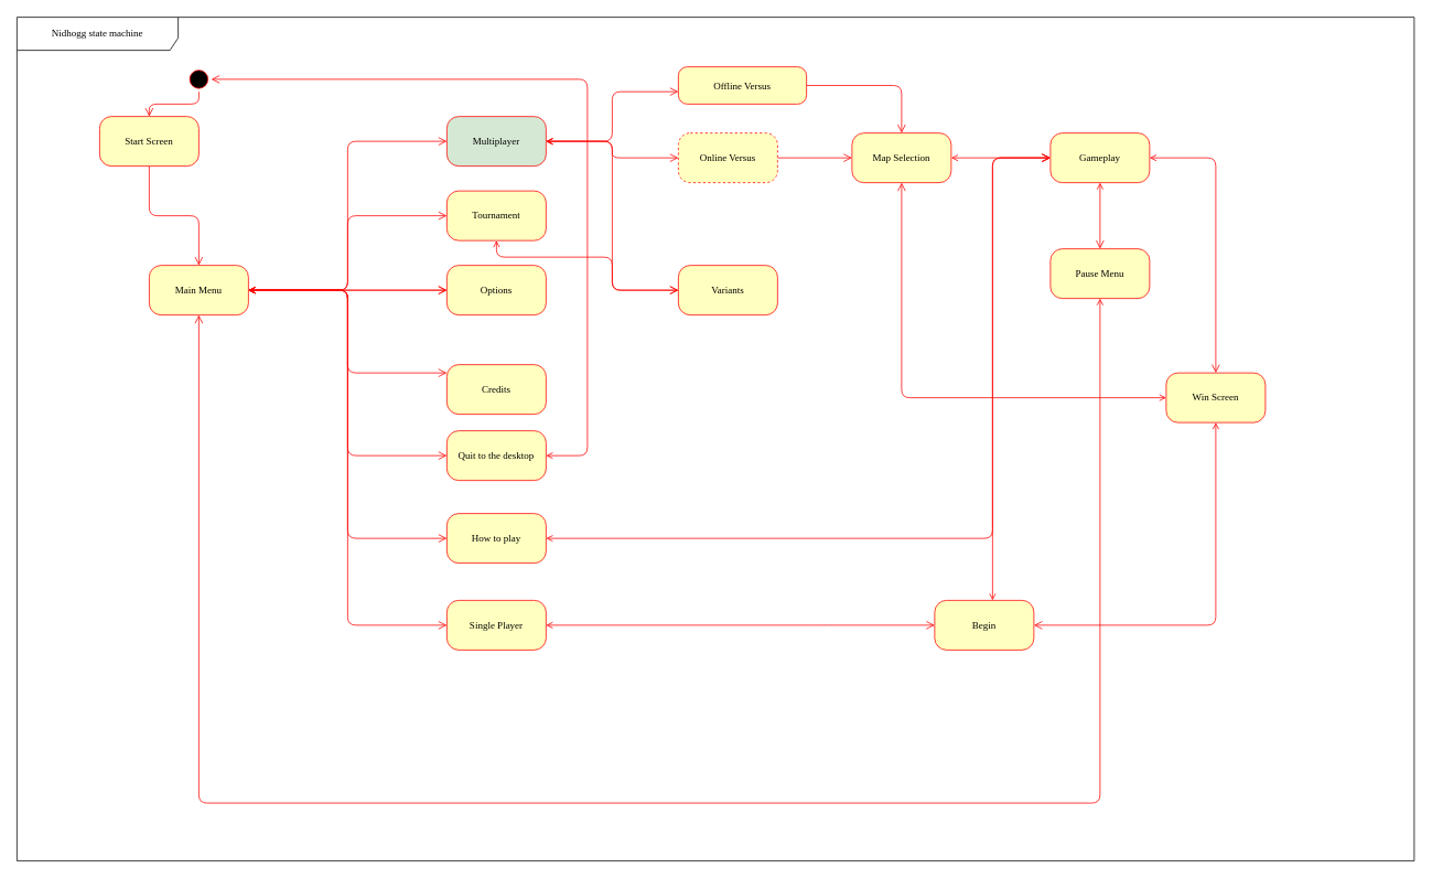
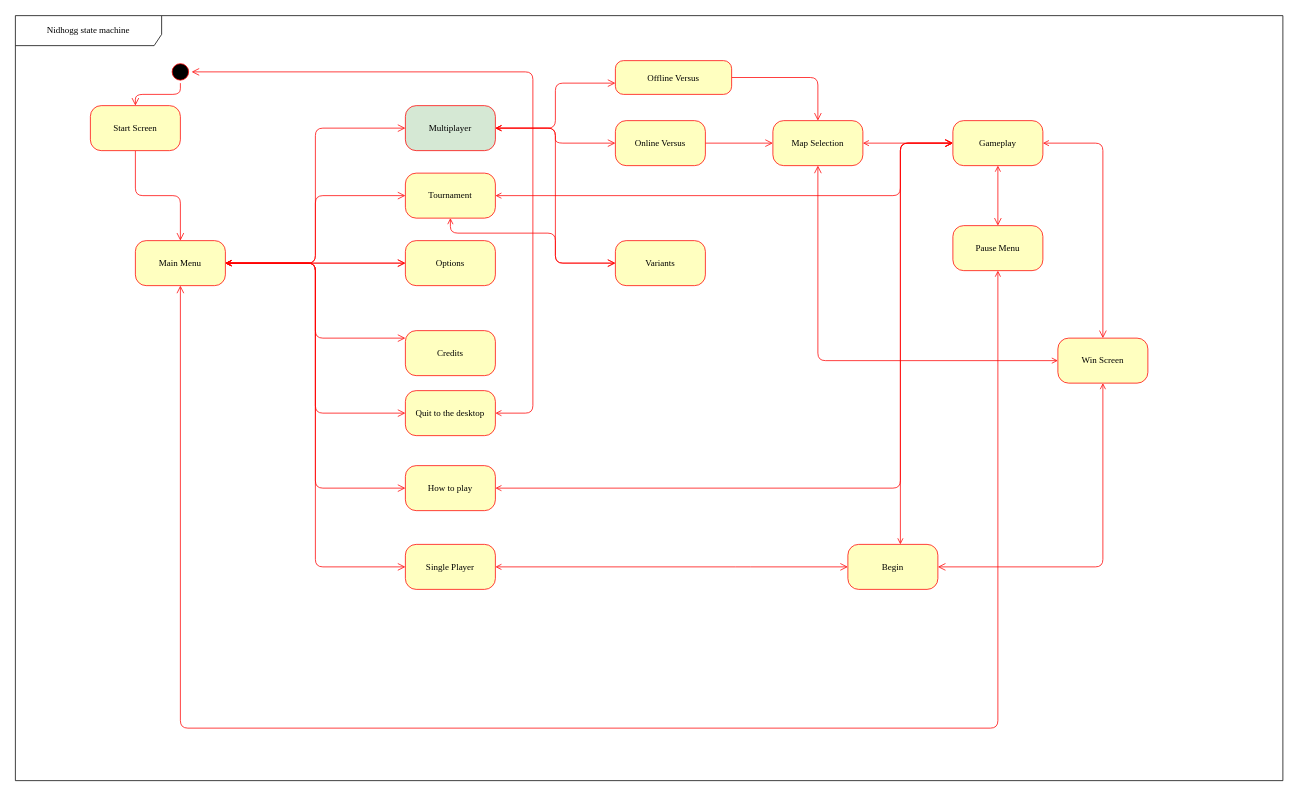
  <mxCell id="0" />
  <mxCell id="1" parent="0" />
  <mxCell id="2" value="Nidhogg state machine" style="shape=umlFrame;whiteSpace=wrap;html=1;rounded=1;shadow=0;comic=0;labelBackgroundColor=none;strokeWidth=1;fontFamily=Verdana;fontSize=12;align=center;movable=0;resizable=0;rotatable=0;deletable=0;editable=0;locked=1;connectable=0;width=195;height=40;" parent="1" vertex="1"><mxGeometry x="20" y="20" width="1690" height="1020" as="geometry" /></mxCell>
  <mxCell id="3" value="" style="ellipse;html=1;shape=startState;fillColor=#000000;strokeColor=#ff0000;rounded=1;shadow=0;comic=0;labelBackgroundColor=none;fontFamily=Verdana;fontSize=12;fontColor=#000000;align=center;direction=south;" parent="1" vertex="1"><mxGeometry x="225" y="80" width="30" height="30" as="geometry" /></mxCell>
  <mxCell id="4" style="edgeStyle=orthogonalEdgeStyle;rounded=1;orthogonalLoop=1;jettySize=auto;html=1;entryX=0.5;entryY=0;entryDx=0;entryDy=0;strokeColor=#ff0000;align=left;verticalAlign=middle;fontFamily=Verdana;fontSize=12;fontColor=default;labelBackgroundColor=none;endArrow=open;endSize=8;" parent="1" source="5" target="14" edge="1"><mxGeometry relative="1" as="geometry" /></mxCell>
  <mxCell id="5" value="Start Screen" style="rounded=1;whiteSpace=wrap;html=1;arcSize=24;fillColor=#ffffc0;strokeColor=#ff0000;shadow=0;comic=0;labelBackgroundColor=none;fontFamily=Verdana;fontSize=12;fontColor=#000000;align=center;" parent="1" vertex="1"><mxGeometry x="120" y="140" width="120" height="60" as="geometry" /></mxCell>
  <mxCell id="6" style="edgeStyle=orthogonalEdgeStyle;html=1;labelBackgroundColor=none;endArrow=open;endSize=8;strokeColor=#ff0000;fontFamily=Verdana;fontSize=12;align=left;" parent="1" source="3" target="5" edge="1"><mxGeometry relative="1" as="geometry" /></mxCell>
  <mxCell id="7" value="" style="edgeStyle=orthogonalEdgeStyle;rounded=1;orthogonalLoop=1;jettySize=auto;html=1;strokeColor=#ff0000;align=left;verticalAlign=middle;fontFamily=Verdana;fontSize=12;fontColor=default;labelBackgroundColor=none;endArrow=open;endSize=8;startArrow=open;startFill=0;" parent="1" source="14" target="18" edge="1"><mxGeometry relative="1" as="geometry"><Array as="points"><mxPoint x="420" y="350" /><mxPoint x="420" y="170" /></Array></mxGeometry></mxCell>
  <mxCell id="8" value="" style="edgeStyle=orthogonalEdgeStyle;rounded=1;orthogonalLoop=1;jettySize=auto;html=1;strokeColor=#ff0000;align=left;verticalAlign=middle;fontFamily=Verdana;fontSize=12;fontColor=default;labelBackgroundColor=none;endArrow=open;endSize=8;" parent="1" source="14" target="23" edge="1"><mxGeometry relative="1" as="geometry" /></mxCell>
  <mxCell id="9" value="" style="edgeStyle=orthogonalEdgeStyle;rounded=1;orthogonalLoop=1;jettySize=auto;html=1;strokeColor=#ff0000;align=left;verticalAlign=middle;fontFamily=Verdana;fontSize=12;fontColor=default;labelBackgroundColor=none;endArrow=open;endSize=8;startArrow=open;startFill=0;" parent="1" source="14" target="24" edge="1"><mxGeometry relative="1" as="geometry"><Array as="points"><mxPoint x="420" y="350" /><mxPoint x="420" y="450" /></Array></mxGeometry></mxCell>
  <mxCell id="10" value="" style="edgeStyle=orthogonalEdgeStyle;rounded=1;orthogonalLoop=1;jettySize=auto;html=1;strokeColor=#ff0000;align=left;verticalAlign=middle;fontFamily=Verdana;fontSize=12;fontColor=default;labelBackgroundColor=none;endArrow=open;endSize=8;startArrow=open;startFill=0;" parent="1" source="14" target="26" edge="1"><mxGeometry relative="1" as="geometry"><Array as="points"><mxPoint x="420" y="350" /><mxPoint x="420" y="550" /></Array></mxGeometry></mxCell>
  <mxCell id="11" value="" style="edgeStyle=orthogonalEdgeStyle;rounded=1;orthogonalLoop=1;jettySize=auto;html=1;strokeColor=#ff0000;align=left;verticalAlign=middle;fontFamily=Verdana;fontSize=12;fontColor=default;labelBackgroundColor=none;endArrow=open;endSize=8;startArrow=open;startFill=0;" parent="1" source="14" target="30" edge="1"><mxGeometry relative="1" as="geometry"><Array as="points"><mxPoint x="420" y="350" /><mxPoint x="420" y="755" /></Array></mxGeometry></mxCell>
  <mxCell id="12" style="edgeStyle=orthogonalEdgeStyle;rounded=1;orthogonalLoop=1;jettySize=auto;html=1;entryX=0;entryY=0.5;entryDx=0;entryDy=0;strokeColor=#ff0000;align=left;verticalAlign=middle;fontFamily=Verdana;fontSize=12;fontColor=default;labelBackgroundColor=none;endArrow=open;endSize=8;startArrow=open;startFill=0;" parent="1" source="14" target="21" edge="1"><mxGeometry relative="1" as="geometry"><Array as="points"><mxPoint x="420" y="350" /><mxPoint x="420" y="260" /></Array></mxGeometry></mxCell>
  <mxCell id="13" style="edgeStyle=orthogonalEdgeStyle;rounded=1;orthogonalLoop=1;jettySize=auto;html=1;entryX=0;entryY=0.5;entryDx=0;entryDy=0;strokeColor=#ff0000;align=left;verticalAlign=middle;fontFamily=Verdana;fontSize=12;fontColor=default;labelBackgroundColor=none;endArrow=open;endSize=8;startArrow=open;startFill=0;" parent="1" source="14" target="28" edge="1"><mxGeometry relative="1" as="geometry"><Array as="points"><mxPoint x="420" y="350" /><mxPoint x="420" y="650" /></Array></mxGeometry></mxCell>
  <mxCell id="14" value="Main Menu" style="rounded=1;whiteSpace=wrap;html=1;arcSize=24;fillColor=#ffffc0;strokeColor=#ff0000;shadow=0;comic=0;labelBackgroundColor=none;fontFamily=Verdana;fontSize=12;fontColor=#000000;align=center;" parent="1" vertex="1"><mxGeometry x="180" y="320" width="120" height="60" as="geometry" /></mxCell>
  <mxCell id="15" value="" style="edgeStyle=orthogonalEdgeStyle;rounded=1;orthogonalLoop=1;jettySize=auto;html=1;strokeColor=#ff0000;align=left;verticalAlign=middle;fontFamily=Verdana;fontSize=12;fontColor=default;labelBackgroundColor=none;endArrow=open;endSize=8;startArrow=open;startFill=0;" parent="1" source="18" target="32" edge="1"><mxGeometry relative="1" as="geometry"><Array as="points"><mxPoint x="740" y="170" /><mxPoint x="740" y="110" /></Array></mxGeometry></mxCell>
  <mxCell id="16" value="" style="edgeStyle=orthogonalEdgeStyle;rounded=1;orthogonalLoop=1;jettySize=auto;html=1;strokeColor=#ff0000;align=left;verticalAlign=middle;fontFamily=Verdana;fontSize=12;fontColor=default;labelBackgroundColor=none;endArrow=open;endSize=8;startArrow=open;startFill=0;" parent="1" source="18" target="34" edge="1"><mxGeometry relative="1" as="geometry"><Array as="points"><mxPoint x="740" y="170" /><mxPoint x="740" y="190" /></Array></mxGeometry></mxCell>
  <mxCell id="17" style="edgeStyle=orthogonalEdgeStyle;rounded=1;orthogonalLoop=1;jettySize=auto;html=1;entryX=0;entryY=0.5;entryDx=0;entryDy=0;strokeColor=#ff0000;align=left;verticalAlign=middle;fontFamily=Verdana;fontSize=12;fontColor=default;labelBackgroundColor=none;startArrow=open;startFill=0;endArrow=open;endSize=8;" edge="1" parent="1" source="18" target="35"><mxGeometry relative="1" as="geometry" /></mxCell>
  <mxCell id="18" value="Multiplayer" style="rounded=1;whiteSpace=wrap;html=1;arcSize=24;fillColor=#d5e8d4;strokeColor=#ff0000;shadow=0;comic=0;labelBackgroundColor=none;fontFamily=Verdana;fontSize=12;fontColor=#000000;align=center;" parent="1" vertex="1"><mxGeometry x="540" y="140" width="120" height="60" as="geometry" /></mxCell>
+ <mxCell id="19" style="edgeStyle=orthogonalEdgeStyle;rounded=1;orthogonalLoop=1;jettySize=auto;html=1;entryX=0;entryY=0.5;entryDx=0;entryDy=0;strokeColor=#ff0000;align=left;verticalAlign=middle;fontFamily=Verdana;fontSize=12;fontColor=default;labelBackgroundColor=none;startArrow=open;startFill=0;endArrow=open;endSize=8;" edge="1" parent="1" source="21" target="40"><mxGeometry relative="1" as="geometry"><Array as="points"><mxPoint x="1200" y="260" /><mxPoint x="1200" y="190" /></Array></mxGeometry></mxCell>
  <mxCell id="20" style="edgeStyle=orthogonalEdgeStyle;rounded=1;orthogonalLoop=1;jettySize=auto;html=1;entryX=0;entryY=0.5;entryDx=0;entryDy=0;strokeColor=#ff0000;align=left;verticalAlign=middle;fontFamily=Verdana;fontSize=12;fontColor=default;labelBackgroundColor=none;startArrow=open;startFill=0;endArrow=open;endSize=8;" edge="1" parent="1" source="21" target="35"><mxGeometry relative="1" as="geometry"><Array as="points"><mxPoint x="600" y="310" /><mxPoint x="740" y="310" /><mxPoint x="740" y="350" /></Array></mxGeometry></mxCell>
  <mxCell id="21" value="Tournament" style="rounded=1;whiteSpace=wrap;html=1;arcSize=24;fillColor=#ffffc0;strokeColor=#ff0000;shadow=0;comic=0;labelBackgroundColor=none;fontFamily=Verdana;fontSize=12;fontColor=#000000;align=center;" parent="1" vertex="1"><mxGeometry x="540" y="230" width="120" height="60" as="geometry" /></mxCell>
  <mxCell id="22" value="" style="edgeStyle=orthogonalEdgeStyle;rounded=1;orthogonalLoop=1;jettySize=auto;html=1;strokeColor=#ff0000;align=left;verticalAlign=middle;fontFamily=Verdana;fontSize=12;fontColor=default;labelBackgroundColor=none;endArrow=open;endSize=8;startArrow=open;startFill=0;" parent="1" source="14" target="23" edge="1"><mxGeometry relative="1" as="geometry"><mxPoint x="300" y="350" as="sourcePoint" /><mxPoint x="610" y="290" as="targetPoint" /></mxGeometry></mxCell>
  <mxCell id="23" value="Options" style="rounded=1;whiteSpace=wrap;html=1;arcSize=24;fillColor=#ffffc0;strokeColor=#ff0000;shadow=0;comic=0;labelBackgroundColor=none;fontFamily=Verdana;fontSize=12;fontColor=#000000;align=center;" parent="1" vertex="1"><mxGeometry x="540" y="320" width="120" height="60" as="geometry" /></mxCell>
  <mxCell id="24" value="Credits" style="rounded=1;whiteSpace=wrap;html=1;arcSize=24;fillColor=#ffffc0;strokeColor=#ff0000;shadow=0;comic=0;labelBackgroundColor=none;fontFamily=Verdana;fontSize=12;fontColor=#000000;align=center;" parent="1" vertex="1"><mxGeometry x="540" y="440" width="120" height="60" as="geometry" /></mxCell>
  <mxCell id="25" style="edgeStyle=orthogonalEdgeStyle;rounded=1;orthogonalLoop=1;jettySize=auto;html=1;entryX=0.5;entryY=0;entryDx=0;entryDy=0;strokeColor=#ff0000;align=left;verticalAlign=middle;fontFamily=Verdana;fontSize=12;fontColor=default;labelBackgroundColor=none;startArrow=open;startFill=0;endArrow=open;endSize=8;" edge="1" parent="1" source="26" target="3"><mxGeometry relative="1" as="geometry"><Array as="points"><mxPoint x="710" y="550" /><mxPoint x="710" y="95" /></Array></mxGeometry></mxCell>
  <mxCell id="26" value="Quit to the desktop" style="rounded=1;whiteSpace=wrap;html=1;arcSize=24;fillColor=#ffffc0;strokeColor=#ff0000;shadow=0;comic=0;labelBackgroundColor=none;fontFamily=Verdana;fontSize=12;fontColor=#000000;align=center;" parent="1" vertex="1"><mxGeometry x="540" y="520" width="120" height="60" as="geometry" /></mxCell>
  <mxCell id="27" style="edgeStyle=orthogonalEdgeStyle;rounded=1;orthogonalLoop=1;jettySize=auto;html=1;strokeColor=#ff0000;align=left;verticalAlign=middle;fontFamily=Verdana;fontSize=12;fontColor=default;labelBackgroundColor=none;startArrow=open;startFill=0;endArrow=open;endSize=8;entryX=0;entryY=0.5;entryDx=0;entryDy=0;" edge="1" parent="1" source="28" target="40"><mxGeometry relative="1" as="geometry"><mxPoint x="1230" y="270" as="targetPoint" /><Array as="points"><mxPoint x="1200" y="650" /><mxPoint x="1200" y="190" /></Array></mxGeometry></mxCell>
  <mxCell id="28" value="How to play" style="rounded=1;whiteSpace=wrap;html=1;arcSize=24;fillColor=#ffffc0;strokeColor=#ff0000;shadow=0;comic=0;labelBackgroundColor=none;fontFamily=Verdana;fontSize=12;fontColor=#000000;align=center;" parent="1" vertex="1"><mxGeometry x="540" y="620" width="120" height="60" as="geometry" /></mxCell>
  <mxCell id="29" value="" style="edgeStyle=orthogonalEdgeStyle;rounded=1;orthogonalLoop=1;jettySize=auto;html=1;strokeColor=#ff0000;align=left;verticalAlign=middle;fontFamily=Verdana;fontSize=12;fontColor=default;labelBackgroundColor=none;startArrow=open;startFill=0;endArrow=open;endSize=8;" edge="1" parent="1" source="30" target="44"><mxGeometry relative="1" as="geometry"><Array as="points"><mxPoint x="990" y="755" /><mxPoint x="990" y="755" /></Array></mxGeometry></mxCell>
  <mxCell id="30" value="Single Player" style="rounded=1;whiteSpace=wrap;html=1;arcSize=24;fillColor=#ffffc0;strokeColor=#ff0000;shadow=0;comic=0;labelBackgroundColor=none;fontFamily=Verdana;fontSize=12;fontColor=#000000;align=center;" parent="1" vertex="1"><mxGeometry x="540" y="725" width="120" height="60" as="geometry" /></mxCell>
  <mxCell id="31" value="" style="edgeStyle=orthogonalEdgeStyle;rounded=1;orthogonalLoop=1;jettySize=auto;html=1;strokeColor=#ff0000;align=left;verticalAlign=middle;fontFamily=Verdana;fontSize=12;fontColor=default;labelBackgroundColor=none;endArrow=open;endSize=8;" parent="1" source="32" target="37" edge="1"><mxGeometry relative="1" as="geometry" /></mxCell>
  <mxCell id="32" value="Offline Versus" style="rounded=1;whiteSpace=wrap;html=1;arcSize=24;fillColor=#ffffc0;strokeColor=#ff0000;shadow=0;comic=0;labelBackgroundColor=none;fontFamily=Verdana;fontSize=12;fontColor=#000000;align=center;" parent="1" vertex="1"><mxGeometry x="820" y="80" width="155" height="45" as="geometry" /></mxCell>
  <mxCell id="33" style="edgeStyle=orthogonalEdgeStyle;rounded=1;orthogonalLoop=1;jettySize=auto;html=1;entryX=0;entryY=0.5;entryDx=0;entryDy=0;strokeColor=#ff0000;align=left;verticalAlign=middle;fontFamily=Verdana;fontSize=12;fontColor=default;labelBackgroundColor=none;endArrow=open;endSize=8;" parent="1" source="34" target="37" edge="1"><mxGeometry relative="1" as="geometry" /></mxCell>
- <mxCell id="34" value="Online Versus" style="rounded=1;whiteSpace=wrap;html=1;arcSize=24;fillColor=#ffffc0;strokeColor=#ff0000;shadow=0;comic=0;labelBackgroundColor=none;fontFamily=Verdana;fontSize=12;fontColor=#000000;align=center;dashed=1;" parent="1" vertex="1"><mxGeometry x="820" y="160" width="120" height="60" as="geometry" /></mxCell>
+ <mxCell id="34" value="Online Versus" style="rounded=1;whiteSpace=wrap;html=1;arcSize=24;fillColor=#ffffc0;strokeColor=#ff0000;shadow=0;comic=0;labelBackgroundColor=none;fontFamily=Verdana;fontSize=12;fontColor=#000000;align=center;" parent="1" vertex="1"><mxGeometry x="820" y="160" width="120" height="60" as="geometry" /></mxCell>
  <mxCell id="35" value="Variants" style="rounded=1;whiteSpace=wrap;html=1;arcSize=24;fillColor=#ffffc0;strokeColor=#ff0000;shadow=0;comic=0;labelBackgroundColor=none;fontFamily=Verdana;fontSize=12;fontColor=#000000;align=center;" parent="1" vertex="1"><mxGeometry x="820" y="320" width="120" height="60" as="geometry" /></mxCell>
  <mxCell id="36" value="" style="edgeStyle=orthogonalEdgeStyle;rounded=1;orthogonalLoop=1;jettySize=auto;html=1;strokeColor=#ff0000;align=left;verticalAlign=middle;fontFamily=Verdana;fontSize=12;fontColor=default;labelBackgroundColor=none;endArrow=open;endSize=8;startArrow=open;startFill=0;" parent="1" source="37" target="40" edge="1"><mxGeometry relative="1" as="geometry" /></mxCell>
  <mxCell id="37" value="Map Selection" style="rounded=1;whiteSpace=wrap;html=1;arcSize=24;fillColor=#ffffc0;strokeColor=#ff0000;shadow=0;comic=0;labelBackgroundColor=none;fontFamily=Verdana;fontSize=12;fontColor=#000000;align=center;" parent="1" vertex="1"><mxGeometry x="1030" y="160" width="120" height="60" as="geometry" /></mxCell>
  <mxCell id="38" value="" style="edgeStyle=orthogonalEdgeStyle;rounded=1;orthogonalLoop=1;jettySize=auto;html=1;strokeColor=#ff0000;align=left;verticalAlign=middle;fontFamily=Verdana;fontSize=12;fontColor=default;labelBackgroundColor=none;endArrow=open;endSize=8;startArrow=open;startFill=0;" parent="1" source="40" target="42" edge="1"><mxGeometry relative="1" as="geometry" /></mxCell>
  <mxCell id="39" value="" style="edgeStyle=orthogonalEdgeStyle;rounded=1;orthogonalLoop=1;jettySize=auto;html=1;strokeColor=#ff0000;align=left;verticalAlign=middle;fontFamily=Verdana;fontSize=12;fontColor=default;labelBackgroundColor=none;startArrow=open;startFill=0;endArrow=open;endSize=8;" edge="1" parent="1" source="40" target="47"><mxGeometry relative="1" as="geometry" /></mxCell>
  <mxCell id="40" value="Gameplay" style="rounded=1;whiteSpace=wrap;html=1;arcSize=24;fillColor=#ffffc0;strokeColor=#ff0000;shadow=0;comic=0;labelBackgroundColor=none;fontFamily=Verdana;fontSize=12;fontColor=#000000;align=center;" parent="1" vertex="1"><mxGeometry x="1270" y="160" width="120" height="60" as="geometry" /></mxCell>
  <mxCell id="41" style="edgeStyle=orthogonalEdgeStyle;rounded=1;orthogonalLoop=1;jettySize=auto;html=1;entryX=0.5;entryY=1;entryDx=0;entryDy=0;strokeColor=#ff0000;align=left;verticalAlign=middle;fontFamily=Verdana;fontSize=12;fontColor=default;labelBackgroundColor=none;endArrow=open;endSize=8;startArrow=open;startFill=0;" parent="1" source="42" target="14" edge="1"><mxGeometry relative="1" as="geometry"><Array as="points"><mxPoint x="1330" y="970" /><mxPoint x="240" y="970" /></Array></mxGeometry></mxCell>
  <mxCell id="42" value="Pause Menu" style="rounded=1;whiteSpace=wrap;html=1;arcSize=24;fillColor=#ffffc0;strokeColor=#ff0000;shadow=0;comic=0;labelBackgroundColor=none;fontFamily=Verdana;fontSize=12;fontColor=#000000;align=center;" parent="1" vertex="1"><mxGeometry x="1270" y="300" width="120" height="60" as="geometry" /></mxCell>
  <mxCell id="43" style="edgeStyle=orthogonalEdgeStyle;rounded=1;orthogonalLoop=1;jettySize=auto;html=1;entryX=0;entryY=0.5;entryDx=0;entryDy=0;strokeColor=#ff0000;align=left;verticalAlign=middle;fontFamily=Verdana;fontSize=12;fontColor=default;labelBackgroundColor=none;startArrow=open;startFill=0;endArrow=open;endSize=8;" edge="1" parent="1" source="44" target="40"><mxGeometry relative="1" as="geometry"><Array as="points"><mxPoint x="1200" y="190" /></Array></mxGeometry></mxCell>
  <mxCell id="44" value="Begin" style="rounded=1;whiteSpace=wrap;html=1;arcSize=24;fillColor=#ffffc0;strokeColor=#ff0000;shadow=0;comic=0;labelBackgroundColor=none;fontFamily=Verdana;fontSize=12;fontColor=#000000;align=center;" vertex="1" parent="1"><mxGeometry x="1130" y="725" width="120" height="60" as="geometry" /></mxCell>
  <mxCell id="45" style="edgeStyle=orthogonalEdgeStyle;rounded=1;orthogonalLoop=1;jettySize=auto;html=1;entryX=1;entryY=0.5;entryDx=0;entryDy=0;strokeColor=#ff0000;align=left;verticalAlign=middle;fontFamily=Verdana;fontSize=12;fontColor=default;labelBackgroundColor=none;startArrow=open;startFill=0;endArrow=open;endSize=8;" edge="1" parent="1" source="47" target="44"><mxGeometry relative="1" as="geometry"><Array as="points"><mxPoint x="1470" y="755" /></Array></mxGeometry></mxCell>
  <mxCell id="46" style="edgeStyle=orthogonalEdgeStyle;rounded=1;orthogonalLoop=1;jettySize=auto;html=1;entryX=0.5;entryY=1;entryDx=0;entryDy=0;strokeColor=#ff0000;align=left;verticalAlign=middle;fontFamily=Verdana;fontSize=12;fontColor=default;labelBackgroundColor=none;startArrow=open;startFill=0;endArrow=open;endSize=8;" edge="1" parent="1" source="47" target="37"><mxGeometry relative="1" as="geometry" /></mxCell>
  <mxCell id="47" value="Win Screen" style="rounded=1;whiteSpace=wrap;html=1;arcSize=24;fillColor=#ffffc0;strokeColor=#ff0000;shadow=0;comic=0;labelBackgroundColor=none;fontFamily=Verdana;fontSize=12;fontColor=#000000;align=center;" vertex="1" parent="1"><mxGeometry x="1410" y="450" width="120" height="60" as="geometry" /></mxCell>
